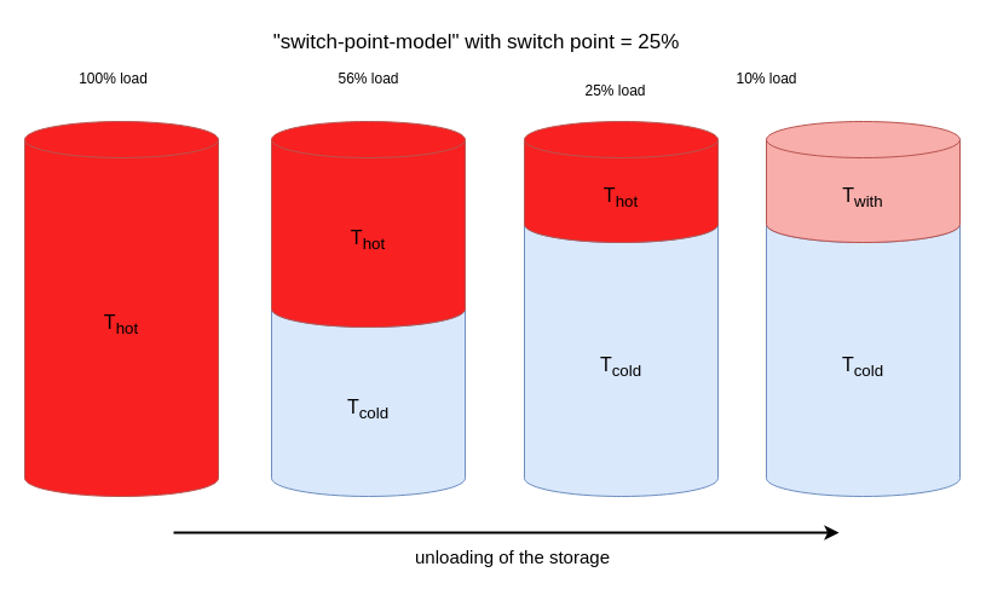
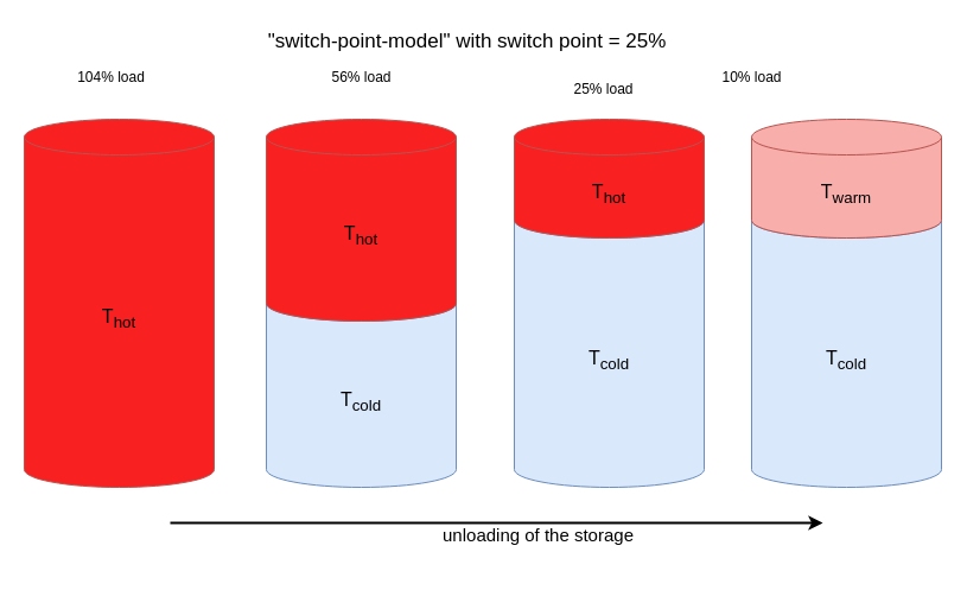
  <mxCell id="0" />
  <mxCell id="1" parent="0" />
  <mxCell id="2" value="&lt;font style=&quot;font-size: 16px;&quot;&gt;T&lt;sub&gt;hot&lt;/sub&gt;&lt;/font&gt;" style="shape=cylinder3;whiteSpace=wrap;html=1;boundedLbl=1;backgroundOutline=1;size=15;fillColor=#F82020;strokeColor=#b85450;gradientColor=none;" vertex="1" parent="1"><mxGeometry x="20" y="100" width="160" height="310" as="geometry" /></mxCell>
  <mxCell id="3" value="&lt;font style=&quot;font-size: 16px;&quot;&gt;T&lt;sub&gt;cold&lt;/sub&gt;&lt;/font&gt;" style="shape=cylinder3;whiteSpace=wrap;html=1;boundedLbl=1;backgroundOutline=1;size=15;fillColor=#dae8fc;strokeColor=#6c8ebf;" vertex="1" parent="1"><mxGeometry x="224" y="240" width="160" height="170" as="geometry" /></mxCell>
  <mxCell id="4" value="&lt;font style=&quot;font-size: 16px;&quot;&gt;T&lt;sub&gt;hot&lt;/sub&gt;&lt;/font&gt;" style="shape=cylinder3;whiteSpace=wrap;html=1;boundedLbl=1;backgroundOutline=1;size=15;fillColor=#F82020;strokeColor=#b85450;gradientColor=none;" vertex="1" parent="1"><mxGeometry x="224" y="100" width="160" height="170" as="geometry" /></mxCell>
  <mxCell id="5" value="&quot;switch-point-model&quot; with switch point = 25%" style="text;html=1;align=center;verticalAlign=middle;resizable=0;points=[];autosize=1;strokeColor=none;fillColor=none;fontSize=17;" vertex="1" parent="1"><mxGeometry x="213" y="20" width="360" height="30" as="geometry" /></mxCell>
- <mxCell id="6" value="100% load" style="text;html=1;align=center;verticalAlign=middle;resizable=0;points=[];autosize=1;strokeColor=none;fillColor=none;" vertex="1" parent="1"><mxGeometry x="53" y="50" width="80" height="30" as="geometry" /></mxCell>
+ <mxCell id="6" value="104% load" style="text;html=1;align=center;verticalAlign=middle;resizable=0;points=[];autosize=1;strokeColor=none;fillColor=none;" vertex="1" parent="1"><mxGeometry x="53" y="50" width="80" height="30" as="geometry" /></mxCell>
  <mxCell id="7" value="56% load" style="text;html=1;align=center;verticalAlign=middle;resizable=0;points=[];autosize=1;strokeColor=none;fillColor=none;" vertex="1" parent="1"><mxGeometry x="269" y="50" width="70" height="30" as="geometry" /></mxCell>
  <mxCell id="8" value="&lt;font style=&quot;font-size: 16px;&quot;&gt;T&lt;sub&gt;cold&lt;/sub&gt;&lt;/font&gt;" style="shape=cylinder3;whiteSpace=wrap;html=1;boundedLbl=1;backgroundOutline=1;size=15;fillColor=#dae8fc;strokeColor=#6c8ebf;" vertex="1" parent="1"><mxGeometry x="433" y="170" width="160" height="240" as="geometry" /></mxCell>
  <mxCell id="9" value="&lt;font style=&quot;font-size: 16px;&quot;&gt;T&lt;sub&gt;hot&lt;/sub&gt;&lt;/font&gt;" style="shape=cylinder3;whiteSpace=wrap;html=1;boundedLbl=1;backgroundOutline=1;size=15;fillColor=#F82020;strokeColor=#b85450;gradientColor=none;" vertex="1" parent="1"><mxGeometry x="433" y="100" width="160" height="100" as="geometry" /></mxCell>
  <mxCell id="10" value="25% load" style="text;html=1;align=center;verticalAlign=middle;resizable=0;points=[];autosize=1;strokeColor=none;fillColor=none;" vertex="1" parent="1"><mxGeometry x="473" y="60" width="70" height="30" as="geometry" /></mxCell>
  <mxCell id="11" value="&lt;font style=&quot;font-size: 16px;&quot;&gt;T&lt;sub&gt;cold&lt;/sub&gt;&lt;/font&gt;" style="shape=cylinder3;whiteSpace=wrap;html=1;boundedLbl=1;backgroundOutline=1;size=15;fillColor=#dae8fc;strokeColor=#6c8ebf;" vertex="1" parent="1"><mxGeometry x="633" y="170" width="160" height="240" as="geometry" /></mxCell>
- <mxCell id="12" value="&lt;font style=&quot;font-size: 16px;&quot;&gt;T&lt;sub&gt;with&lt;/sub&gt;&lt;/font&gt;" style="shape=cylinder3;whiteSpace=wrap;html=1;boundedLbl=1;backgroundOutline=1;size=15;fillColor=#F8AEAB;strokeColor=#b85450;gradientColor=none;" vertex="1" parent="1"><mxGeometry x="633" y="100" width="160" height="100" as="geometry" /></mxCell>
+ <mxCell id="12" value="&lt;font style=&quot;font-size: 16px;&quot;&gt;T&lt;sub&gt;warm&lt;/sub&gt;&lt;/font&gt;" style="shape=cylinder3;whiteSpace=wrap;html=1;boundedLbl=1;backgroundOutline=1;size=15;fillColor=#F8AEAB;strokeColor=#b85450;gradientColor=none;" vertex="1" parent="1"><mxGeometry x="633" y="100" width="160" height="100" as="geometry" /></mxCell>
  <mxCell id="13" value="10% load" style="text;html=1;align=center;verticalAlign=middle;resizable=0;points=[];autosize=1;strokeColor=none;fillColor=none;" vertex="1" parent="1"><mxGeometry x="598" y="50" width="70" height="30" as="geometry" /></mxCell>
  <mxCell id="14" value="" style="endArrow=classic;html=1;rounded=0;strokeWidth=2;" edge="1" parent="1"><mxGeometry width="50" height="50" relative="1" as="geometry"><mxPoint x="143" y="440" as="sourcePoint" /><mxPoint x="693" y="440" as="targetPoint" /></mxGeometry></mxCell>
- <mxCell id="15" value="unloading of the storage" style="text;html=1;align=center;verticalAlign=middle;resizable=0;points=[];autosize=1;strokeColor=none;fillColor=none;fontSize=15;" vertex="1" parent="1"><mxGeometry x="333" y="445" width="180" height="30" as="geometry" /></mxCell>
+ <mxCell id="15" value="unloading of the storage" style="text;html=1;align=center;verticalAlign=middle;resizable=0;points=[];autosize=1;strokeColor=none;fillColor=none;fontSize=15;" vertex="1" parent="1"><mxGeometry x="363" y="435" width="180" height="30" as="geometry" /></mxCell>
